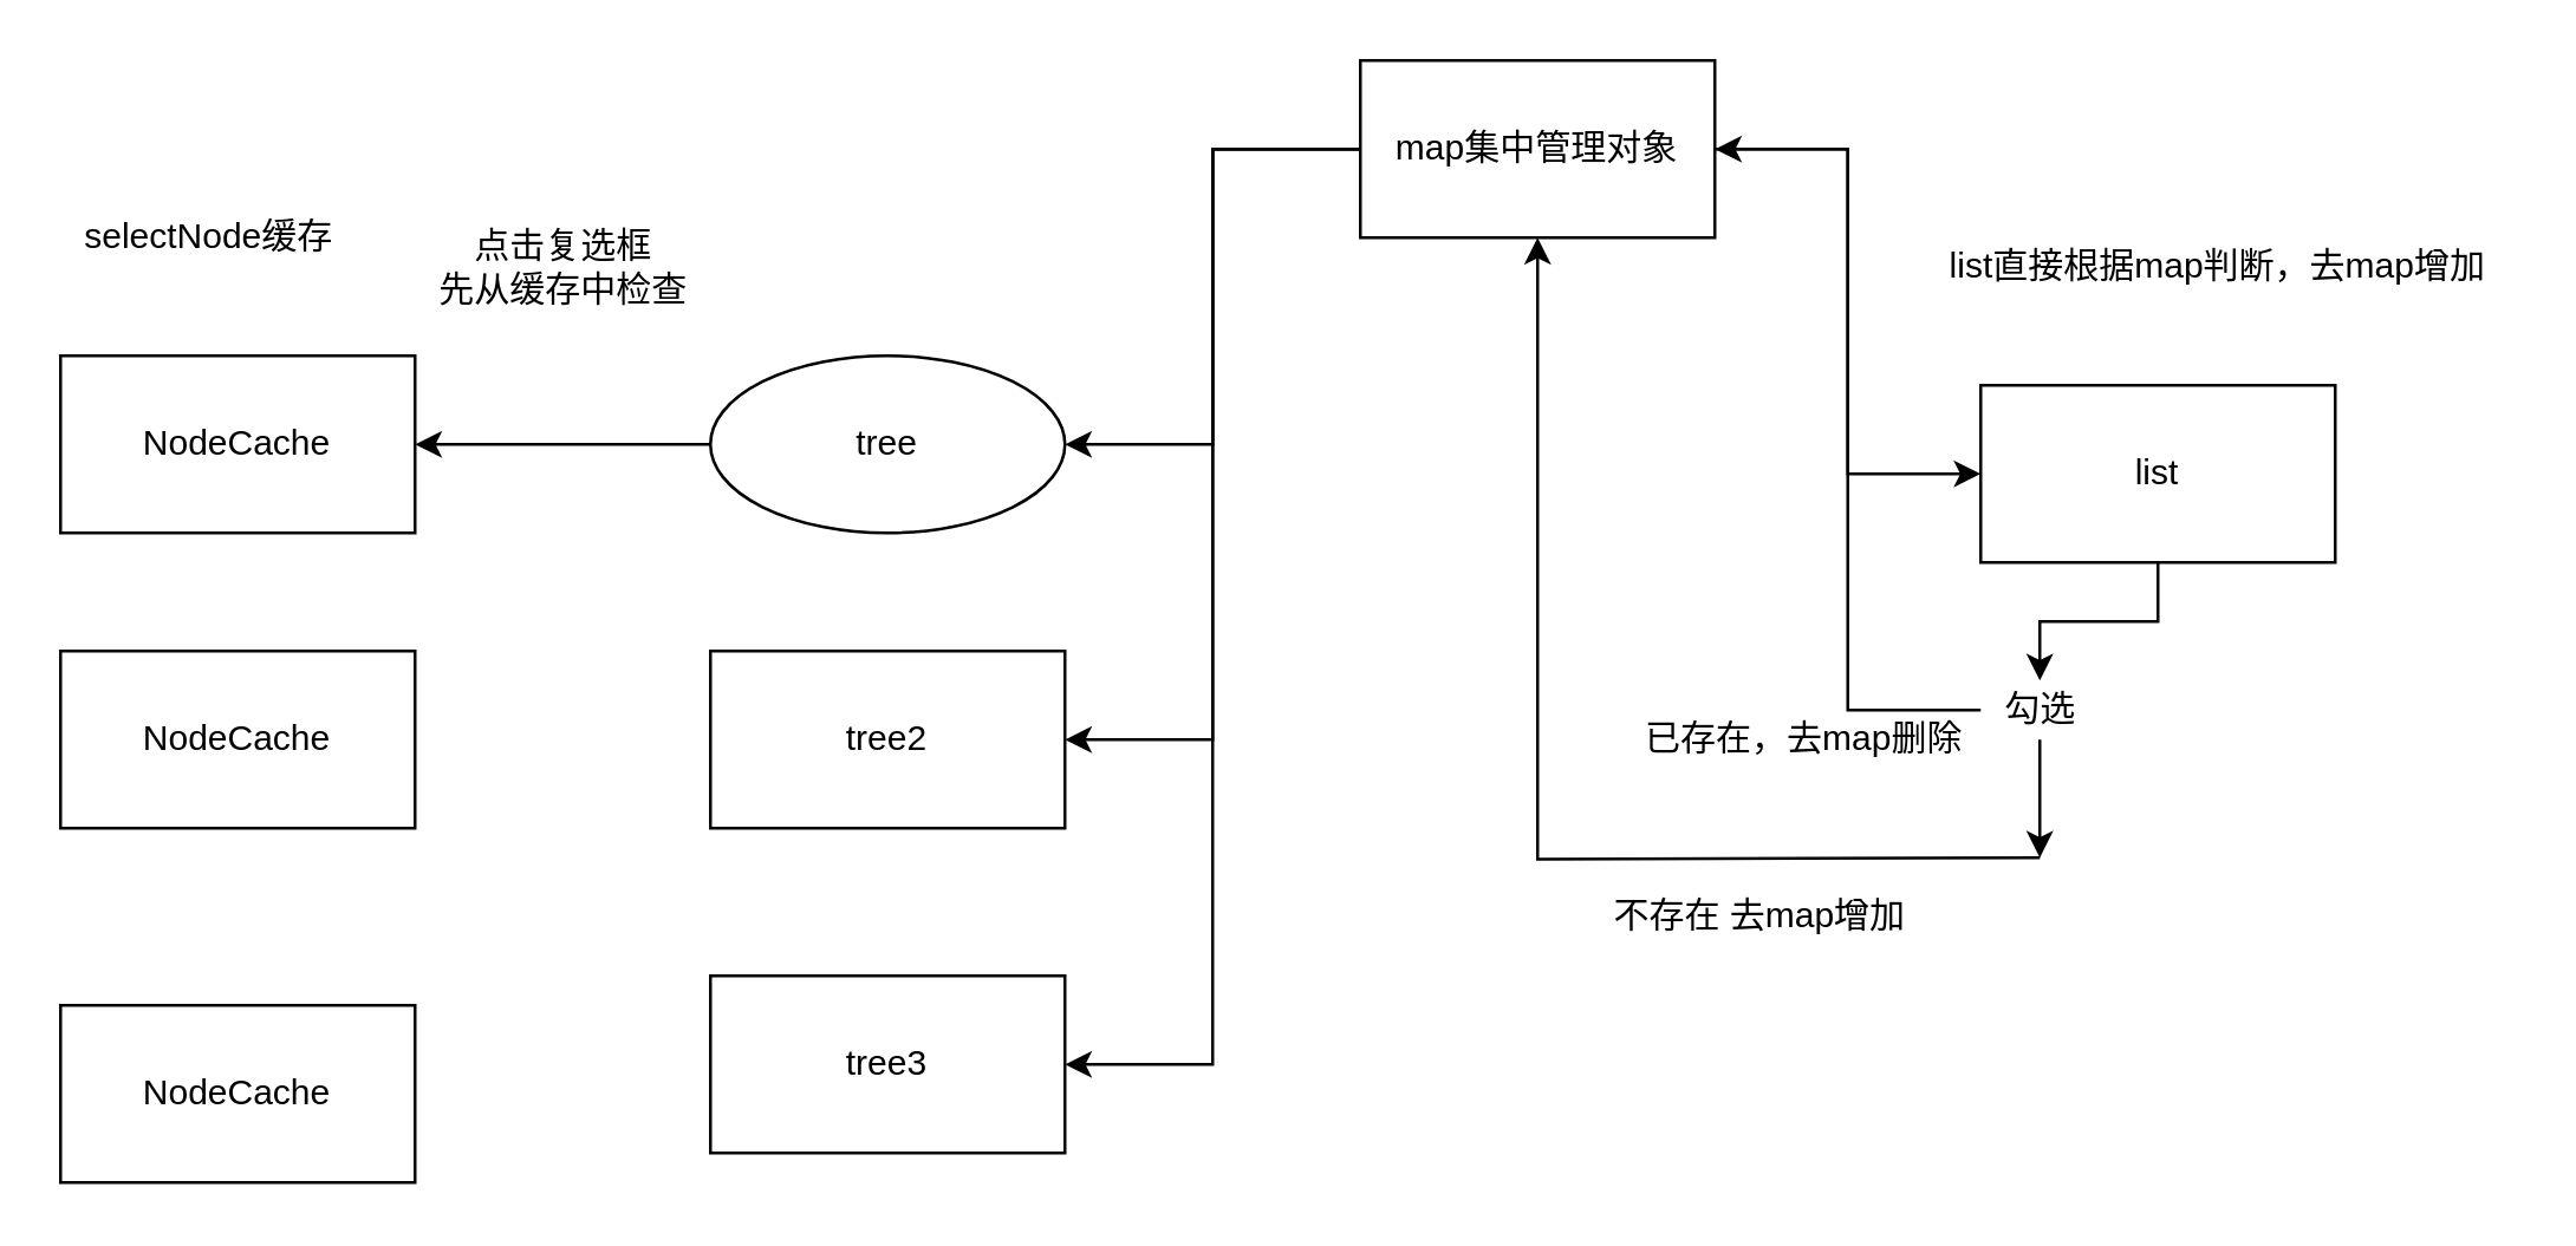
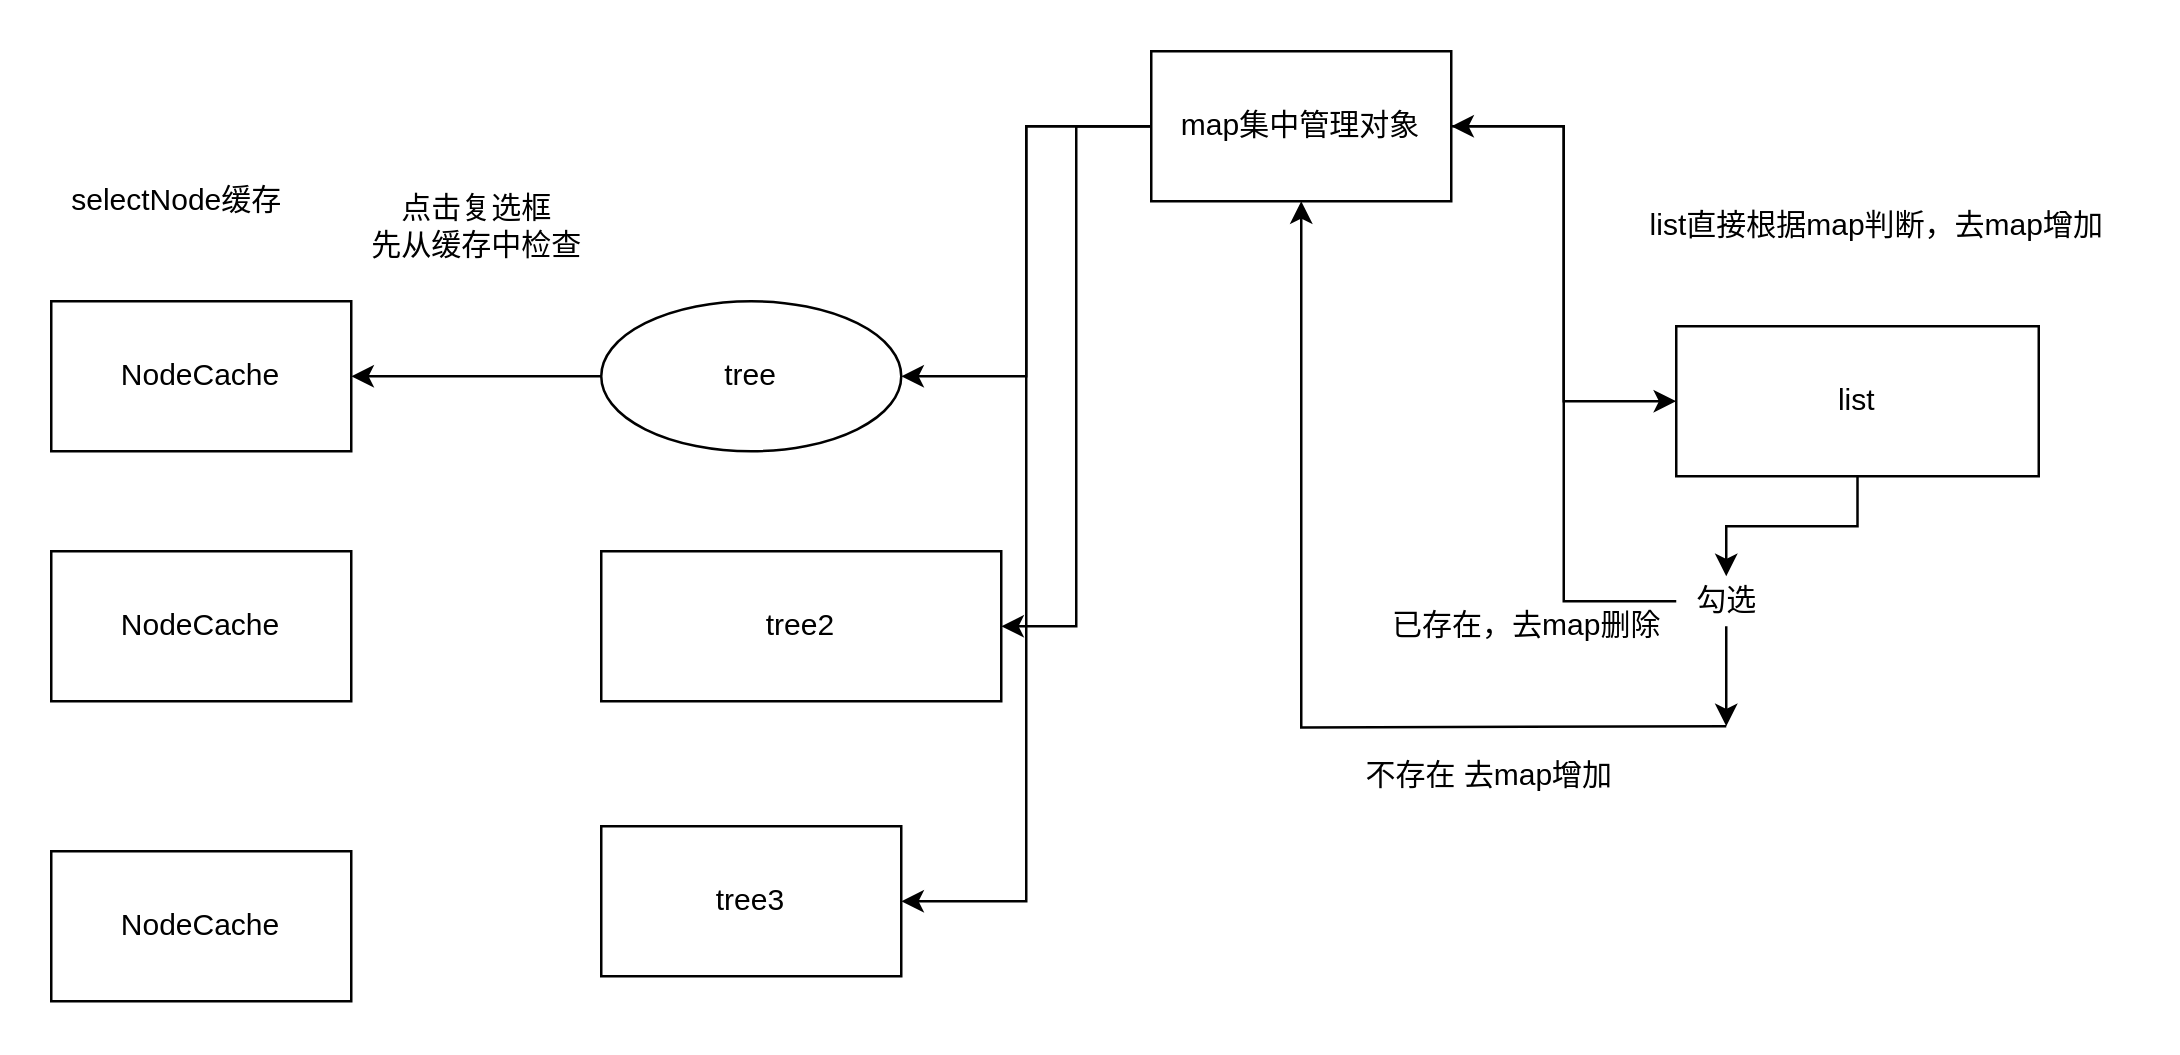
  <mxCell id="0" />
  <mxCell id="1" parent="0" />
  <mxCell id="2" value="" style="edgeStyle=orthogonalEdgeStyle;rounded=0;orthogonalLoop=1;jettySize=auto;html=1;entryX=0;entryY=0.5;entryDx=0;entryDy=0;" edge="1" parent="1" source="6" target="12"><mxGeometry relative="1" as="geometry" /></mxCell>
  <mxCell id="3" value="" style="edgeStyle=orthogonalEdgeStyle;rounded=0;orthogonalLoop=1;jettySize=auto;html=1;entryX=1;entryY=0.5;entryDx=0;entryDy=0;" edge="1" parent="1" source="6" target="10"><mxGeometry relative="1" as="geometry"><Array as="points"><mxPoint x="410" y="50" /><mxPoint x="410" y="360" /></Array></mxGeometry></mxCell>
  <mxCell id="4" value="" style="edgeStyle=orthogonalEdgeStyle;rounded=0;orthogonalLoop=1;jettySize=auto;html=1;entryX=1;entryY=0.5;entryDx=0;entryDy=0;exitX=0;exitY=0.5;exitDx=0;exitDy=0;" edge="1" parent="1" source="6" target="9"><mxGeometry relative="1" as="geometry"><mxPoint x="380" y="258" as="targetPoint" /></mxGeometry></mxCell>
  <mxCell id="5" value="" style="edgeStyle=orthogonalEdgeStyle;rounded=0;orthogonalLoop=1;jettySize=auto;html=1;entryX=1;entryY=0.5;entryDx=0;entryDy=0;" edge="1" parent="1" source="6" target="8"><mxGeometry relative="1" as="geometry"><mxPoint x="380" y="50" as="targetPoint" /></mxGeometry></mxCell>
  <mxCell id="6" value="map集中管理对象" style="rounded=0;whiteSpace=wrap;html=1;" vertex="1" parent="1"><mxGeometry x="460" y="20" width="120" height="60" as="geometry" /></mxCell>
  <mxCell id="7" value="" style="edgeStyle=orthogonalEdgeStyle;rounded=0;orthogonalLoop=1;jettySize=auto;html=1;" edge="1" parent="1" source="8" target="20"><mxGeometry relative="1" as="geometry" /></mxCell>
  <mxCell id="8" value="tree" style="ellipse;whiteSpace=wrap;html=1;" vertex="1" parent="1"><mxGeometry x="240" y="120" width="120" height="60" as="geometry" /></mxCell>
- <mxCell id="9" value="tree2" style="rounded=0;whiteSpace=wrap;html=1;" vertex="1" parent="1"><mxGeometry x="240" y="220" width="120" height="60" as="geometry" /></mxCell>
+ <mxCell id="9" value="tree2" style="rounded=0;whiteSpace=wrap;html=1;" vertex="1" parent="1"><mxGeometry x="240" y="220" width="160" height="60" as="geometry" /></mxCell>
  <mxCell id="10" value="tree3" style="rounded=0;whiteSpace=wrap;html=1;" vertex="1" parent="1"><mxGeometry x="240" y="330" width="120" height="60" as="geometry" /></mxCell>
  <mxCell id="11" value="" style="edgeStyle=orthogonalEdgeStyle;rounded=0;orthogonalLoop=1;jettySize=auto;html=1;" edge="1" parent="1" source="12" target="16"><mxGeometry relative="1" as="geometry" /></mxCell>
- <mxCell id="12" value="list" style="rounded=0;whiteSpace=wrap;html=1;" vertex="1" parent="1"><mxGeometry x="670" y="130" width="120" height="60" as="geometry" /></mxCell>
+ <mxCell id="12" value="list" style="rounded=0;whiteSpace=wrap;html=1;" vertex="1" parent="1"><mxGeometry x="670" y="130" width="145" height="60" as="geometry" /></mxCell>
  <mxCell id="13" value="list直接根据map判断，去map增加" style="text;html=1;align=center;verticalAlign=middle;resizable=0;points=[];autosize=1;strokeColor=none;" vertex="1" parent="1"><mxGeometry x="650" y="80" width="200" height="20" as="geometry" /></mxCell>
  <mxCell id="14" value="" style="edgeStyle=orthogonalEdgeStyle;rounded=0;orthogonalLoop=1;jettySize=auto;html=1;" edge="1" parent="1" source="16"><mxGeometry relative="1" as="geometry"><mxPoint x="690" y="290" as="targetPoint" /></mxGeometry></mxCell>
  <mxCell id="15" value="" style="edgeStyle=orthogonalEdgeStyle;rounded=0;orthogonalLoop=1;jettySize=auto;html=1;entryX=1;entryY=0.5;entryDx=0;entryDy=0;" edge="1" parent="1" source="16" target="6"><mxGeometry relative="1" as="geometry"><mxPoint x="790" y="240" as="targetPoint" /></mxGeometry></mxCell>
  <mxCell id="16" value="勾选" style="text;html=1;align=center;verticalAlign=middle;resizable=0;points=[];autosize=1;strokeColor=none;" vertex="1" parent="1"><mxGeometry x="670" y="230" width="40" height="20" as="geometry" /></mxCell>
  <mxCell id="17" value="" style="edgeStyle=orthogonalEdgeStyle;rounded=0;orthogonalLoop=1;jettySize=auto;html=1;entryX=0.5;entryY=1;entryDx=0;entryDy=0;" edge="1" parent="1" target="6"><mxGeometry relative="1" as="geometry"><mxPoint x="690" y="290" as="sourcePoint" /><mxPoint x="690" y="390" as="targetPoint" /></mxGeometry></mxCell>
  <mxCell id="18" value="不存在 去map增加" style="text;html=1;align=center;verticalAlign=middle;resizable=0;points=[];autosize=1;strokeColor=none;" vertex="1" parent="1"><mxGeometry x="540" y="300" width="110" height="20" as="geometry" /></mxCell>
  <mxCell id="19" value="已存在，去map删除" style="text;html=1;align=center;verticalAlign=middle;resizable=0;points=[];autosize=1;strokeColor=none;" vertex="1" parent="1"><mxGeometry x="550" y="240" width="120" height="20" as="geometry" /></mxCell>
  <mxCell id="20" value="NodeCache" style="rounded=0;whiteSpace=wrap;html=1;" vertex="1" parent="1"><mxGeometry x="20" y="120" width="120" height="60" as="geometry" /></mxCell>
  <mxCell id="21" value="点击复选框&lt;br&gt;先从缓存中检查&lt;br&gt;" style="text;html=1;align=center;verticalAlign=middle;resizable=0;points=[];autosize=1;strokeColor=none;" vertex="1" parent="1"><mxGeometry x="140" y="75" width="100" height="30" as="geometry" /></mxCell>
  <mxCell id="22" value="selectNode缓存" style="text;html=1;align=center;verticalAlign=middle;resizable=0;points=[];autosize=1;strokeColor=none;" vertex="1" parent="1"><mxGeometry x="20" y="70" width="100" height="20" as="geometry" /></mxCell>
  <mxCell id="23" value="NodeCache" style="rounded=0;whiteSpace=wrap;html=1;" vertex="1" parent="1"><mxGeometry x="20" y="220" width="120" height="60" as="geometry" /></mxCell>
  <mxCell id="24" value="NodeCache" style="rounded=0;whiteSpace=wrap;html=1;" vertex="1" parent="1"><mxGeometry x="20" y="340" width="120" height="60" as="geometry" /></mxCell>
